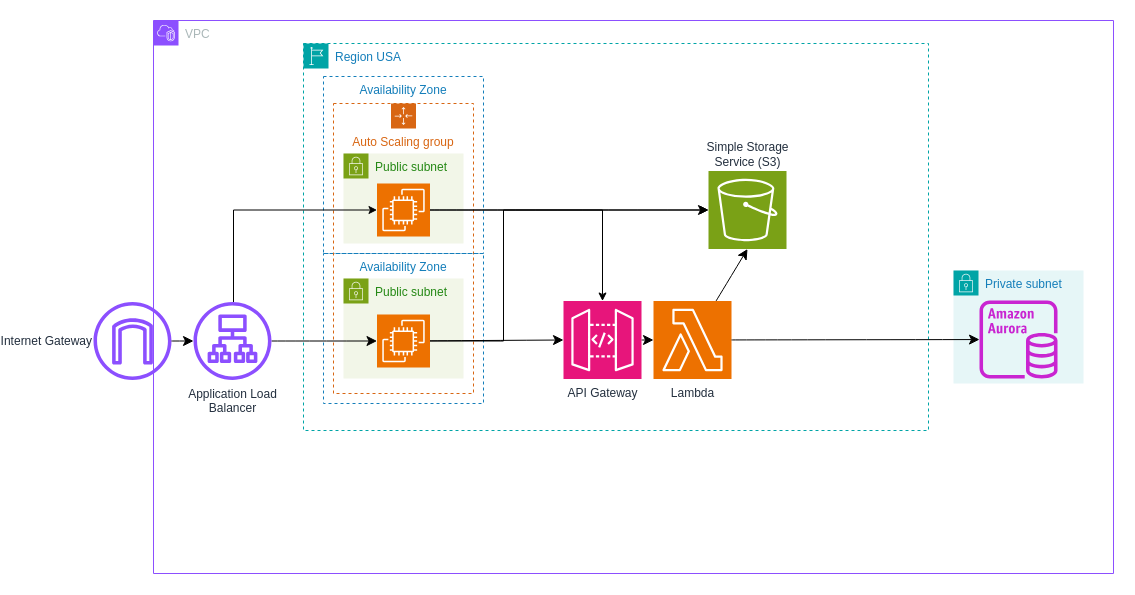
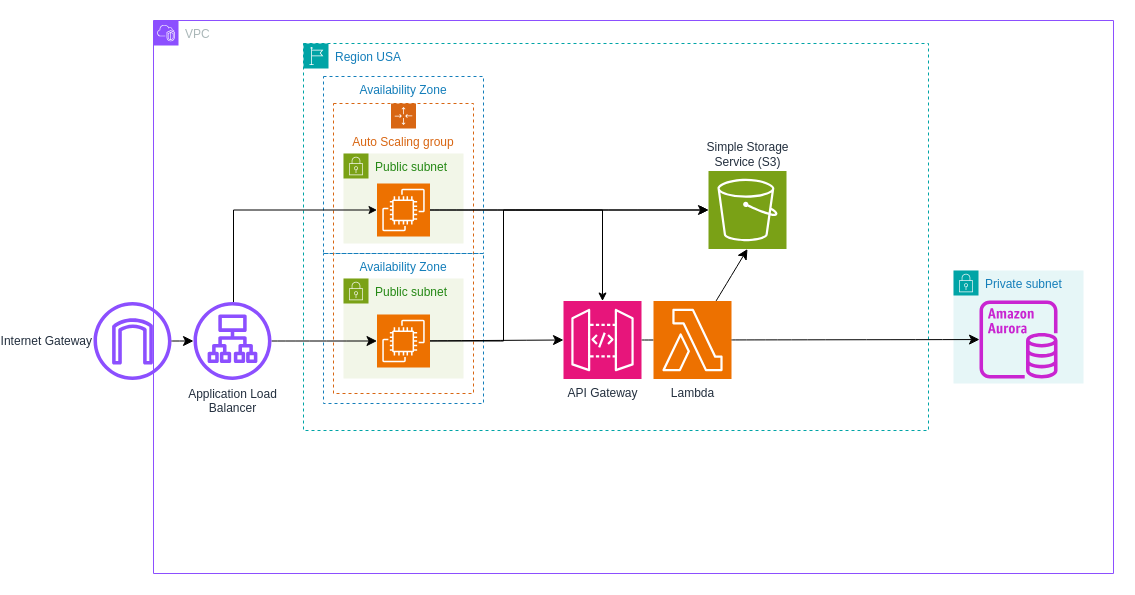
  <mxCell id="0" />
  <mxCell id="1" parent="0" />
  <mxCell id="2" value="VPC" style="points=[[0,0],[0.25,0],[0.5,0],[0.75,0],[1,0],[1,0.25],[1,0.5],[1,0.75],[1,1],[0.75,1],[0.5,1],[0.25,1],[0,1],[0,0.75],[0,0.5],[0,0.25]];outlineConnect=0;gradientColor=none;html=1;whiteSpace=wrap;fontSize=12;fontStyle=0;container=1;pointerEvents=0;collapsible=0;recursiveResize=0;shape=mxgraph.aws4.group;grIcon=mxgraph.aws4.group_vpc2;strokeColor=#8C4FFF;fillColor=none;verticalAlign=top;align=left;spacingLeft=30;fontColor=#AAB7B8;dashed=0;" parent="1" vertex="1"><mxGeometry x="80" y="20" width="960" height="553" as="geometry" /></mxCell>
  <mxCell id="3" value="Region USA" style="points=[[0,0],[0.25,0],[0.5,0],[0.75,0],[1,0],[1,0.25],[1,0.5],[1,0.75],[1,1],[0.75,1],[0.5,1],[0.25,1],[0,1],[0,0.75],[0,0.5],[0,0.25]];outlineConnect=0;gradientColor=none;html=1;whiteSpace=wrap;fontSize=12;fontStyle=0;container=1;pointerEvents=0;collapsible=0;recursiveResize=0;shape=mxgraph.aws4.group;grIcon=mxgraph.aws4.group_region;strokeColor=#00A4A6;fillColor=none;verticalAlign=top;align=left;spacingLeft=30;fontColor=#147EBA;dashed=1;" parent="2" vertex="1"><mxGeometry x="150" y="23" width="625" height="387" as="geometry" /></mxCell>
  <mxCell id="4" value="Availability Zone" style="fillColor=none;strokeColor=#147EBA;dashed=1;verticalAlign=top;fontStyle=0;fontColor=#147EBA;whiteSpace=wrap;html=1;" parent="3" vertex="1"><mxGeometry x="20" y="33" width="160" height="177" as="geometry" /></mxCell>
  <mxCell id="5" value="Public subnet" style="points=[[0,0],[0.25,0],[0.5,0],[0.75,0],[1,0],[1,0.25],[1,0.5],[1,0.75],[1,1],[0.75,1],[0.5,1],[0.25,1],[0,1],[0,0.75],[0,0.5],[0,0.25]];outlineConnect=0;gradientColor=none;html=1;whiteSpace=wrap;fontSize=12;fontStyle=0;container=1;pointerEvents=0;collapsible=0;recursiveResize=0;shape=mxgraph.aws4.group;grIcon=mxgraph.aws4.group_security_group;grStroke=0;strokeColor=#7AA116;fillColor=#F2F6E8;verticalAlign=top;align=left;spacingLeft=30;fontColor=#248814;dashed=0;" parent="3" vertex="1"><mxGeometry x="40" y="110" width="120" height="90" as="geometry" /></mxCell>
  <mxCell id="6" value="Auto Scaling group" style="points=[[0,0],[0.25,0],[0.5,0],[0.75,0],[1,0],[1,0.25],[1,0.5],[1,0.75],[1,1],[0.75,1],[0.5,1],[0.25,1],[0,1],[0,0.75],[0,0.5],[0,0.25]];outlineConnect=0;gradientColor=none;html=1;whiteSpace=wrap;fontSize=12;fontStyle=0;container=1;pointerEvents=0;collapsible=0;recursiveResize=0;shape=mxgraph.aws4.groupCenter;grIcon=mxgraph.aws4.group_auto_scaling_group;grStroke=1;strokeColor=#D86613;fillColor=none;verticalAlign=top;align=center;fontColor=#D86613;dashed=1;spacingTop=25;" parent="3" vertex="1"><mxGeometry x="30" y="60" width="140" height="290" as="geometry" /></mxCell>
  <mxCell id="7" value="Availability Zone" style="fillColor=none;strokeColor=#147EBA;dashed=1;verticalAlign=top;fontStyle=0;fontColor=#147EBA;whiteSpace=wrap;html=1;" parent="6" vertex="1"><mxGeometry x="-10" y="150" width="160" height="150" as="geometry" /></mxCell>
  <mxCell id="8" value="" style="sketch=0;points=[[0,0,0],[0.25,0,0],[0.5,0,0],[0.75,0,0],[1,0,0],[0,1,0],[0.25,1,0],[0.5,1,0],[0.75,1,0],[1,1,0],[0,0.25,0],[0,0.5,0],[0,0.75,0],[1,0.25,0],[1,0.5,0],[1,0.75,0]];outlineConnect=0;fontColor=#232F3E;fillColor=#ED7100;strokeColor=#ffffff;dashed=0;verticalLabelPosition=bottom;verticalAlign=top;align=center;html=1;fontSize=12;fontStyle=0;aspect=fixed;shape=mxgraph.aws4.resourceIcon;resIcon=mxgraph.aws4.ec2;" parent="6" vertex="1"><mxGeometry x="43.5" y="80" width="53" height="53" as="geometry" /></mxCell>
  <mxCell id="9" value="Public subnet" style="points=[[0,0],[0.25,0],[0.5,0],[0.75,0],[1,0],[1,0.25],[1,0.5],[1,0.75],[1,1],[0.75,1],[0.5,1],[0.25,1],[0,1],[0,0.75],[0,0.5],[0,0.25]];outlineConnect=0;gradientColor=none;html=1;whiteSpace=wrap;fontSize=12;fontStyle=0;container=1;pointerEvents=0;collapsible=0;recursiveResize=0;shape=mxgraph.aws4.group;grIcon=mxgraph.aws4.group_security_group;grStroke=0;strokeColor=#7AA116;fillColor=#F2F6E8;verticalAlign=top;align=left;spacingLeft=30;fontColor=#248814;dashed=0;" parent="6" vertex="1"><mxGeometry x="10" y="175" width="120" height="100" as="geometry" /></mxCell>
  <mxCell id="10" value="" style="sketch=0;points=[[0,0,0],[0.25,0,0],[0.5,0,0],[0.75,0,0],[1,0,0],[0,1,0],[0.25,1,0],[0.5,1,0],[0.75,1,0],[1,1,0],[0,0.25,0],[0,0.5,0],[0,0.75,0],[1,0.25,0],[1,0.5,0],[1,0.75,0]];outlineConnect=0;fontColor=#232F3E;fillColor=#ED7100;strokeColor=#ffffff;dashed=0;verticalLabelPosition=bottom;verticalAlign=top;align=center;html=1;fontSize=12;fontStyle=0;aspect=fixed;shape=mxgraph.aws4.resourceIcon;resIcon=mxgraph.aws4.ec2;" parent="9" vertex="1"><mxGeometry x="33.5" y="36" width="53" height="53" as="geometry" /></mxCell>
- <mxCell id="11" style="edgeStyle=none;curved=1;rounded=0;orthogonalLoop=1;jettySize=auto;html=1;fontSize=12;startSize=8;endSize=8;" parent="3" source="12" target="13" edge="1"><mxGeometry relative="1" as="geometry" /></mxCell>
+ <mxCell id="11" style="edgeStyle=none;curved=1;rounded=0;orthogonalLoop=1;jettySize=auto;html=1;fontSize=12;startSize=8;endSize=8;endArrow=none;" parent="3" source="12" target="13" edge="1"><mxGeometry relative="1" as="geometry" /></mxCell>
  <mxCell id="12" value="&lt;div&gt;API Gateway&lt;/div&gt;" style="sketch=0;points=[[0,0,0],[0.25,0,0],[0.5,0,0],[0.75,0,0],[1,0,0],[0,1,0],[0.25,1,0],[0.5,1,0],[0.75,1,0],[1,1,0],[0,0.25,0],[0,0.5,0],[0,0.75,0],[1,0.25,0],[1,0.5,0],[1,0.75,0]];outlineConnect=0;fontColor=#232F3E;fillColor=#E7157B;strokeColor=#ffffff;dashed=0;verticalLabelPosition=bottom;verticalAlign=top;align=center;html=1;fontSize=12;fontStyle=0;aspect=fixed;shape=mxgraph.aws4.resourceIcon;resIcon=mxgraph.aws4.api_gateway;" parent="3" vertex="1"><mxGeometry x="260" y="257.5" width="78" height="78" as="geometry" /></mxCell>
  <mxCell id="13" value="Lambda" style="sketch=0;points=[[0,0,0],[0.25,0,0],[0.5,0,0],[0.75,0,0],[1,0,0],[0,1,0],[0.25,1,0],[0.5,1,0],[0.75,1,0],[1,1,0],[0,0.25,0],[0,0.5,0],[0,0.75,0],[1,0.25,0],[1,0.5,0],[1,0.75,0]];outlineConnect=0;fontColor=#232F3E;fillColor=#ED7100;strokeColor=#ffffff;dashed=0;verticalLabelPosition=bottom;verticalAlign=top;align=center;html=1;fontSize=12;fontStyle=0;aspect=fixed;shape=mxgraph.aws4.resourceIcon;resIcon=mxgraph.aws4.lambda;" parent="3" vertex="1"><mxGeometry x="350" y="257.5" width="78" height="78" as="geometry" /></mxCell>
  <mxCell id="14" value="&lt;div&gt;Simple Storage&lt;/div&gt;&lt;div&gt;Service (S3)&lt;br&gt;&lt;/div&gt;" style="sketch=0;points=[[0,0,0],[0.25,0,0],[0.5,0,0],[0.75,0,0],[1,0,0],[0,1,0],[0.25,1,0],[0.5,1,0],[0.75,1,0],[1,1,0],[0,0.25,0],[0,0.5,0],[0,0.75,0],[1,0.25,0],[1,0.5,0],[1,0.75,0]];outlineConnect=0;fontColor=#232F3E;fillColor=#7AA116;strokeColor=#ffffff;dashed=0;verticalLabelPosition=top;verticalAlign=bottom;align=center;html=1;fontSize=12;fontStyle=0;aspect=fixed;shape=mxgraph.aws4.resourceIcon;resIcon=mxgraph.aws4.s3;labelPosition=center;" parent="3" vertex="1"><mxGeometry x="405" y="127.5" width="78" height="78" as="geometry" /></mxCell>
  <mxCell id="15" style="edgeStyle=none;curved=1;rounded=0;orthogonalLoop=1;jettySize=auto;html=1;entryX=0;entryY=0.5;entryDx=0;entryDy=0;entryPerimeter=0;fontSize=12;startSize=8;endSize=8;startArrow=none;startFill=0;" parent="3" source="10" target="12" edge="1"><mxGeometry relative="1" as="geometry" /></mxCell>
  <mxCell id="16" style="edgeStyle=none;curved=1;rounded=0;orthogonalLoop=1;jettySize=auto;html=1;entryX=0;entryY=0.5;entryDx=0;entryDy=0;entryPerimeter=0;fontSize=12;startSize=8;endSize=8;startArrow=none;startFill=0;" parent="3" source="8" target="14" edge="1"><mxGeometry relative="1" as="geometry" /></mxCell>
  <mxCell id="17" style="edgeStyle=none;curved=1;rounded=0;orthogonalLoop=1;jettySize=auto;html=1;entryX=0.5;entryY=1;entryDx=0;entryDy=0;entryPerimeter=0;fontSize=12;startSize=8;endSize=8;" parent="3" source="13" target="14" edge="1"><mxGeometry relative="1" as="geometry" /></mxCell>
  <mxCell id="18" style="edgeStyle=orthogonalEdgeStyle;rounded=0;orthogonalLoop=1;jettySize=auto;html=1;entryX=0;entryY=0.5;entryDx=0;entryDy=0;entryPerimeter=0;" edge="1" parent="3" source="10" target="14"><mxGeometry relative="1" as="geometry"><Array as="points"><mxPoint x="200" y="298" /><mxPoint x="200" y="167" /></Array></mxGeometry></mxCell>
  <mxCell id="19" style="edgeStyle=orthogonalEdgeStyle;rounded=0;orthogonalLoop=1;jettySize=auto;html=1;entryX=0.5;entryY=0;entryDx=0;entryDy=0;entryPerimeter=0;" edge="1" parent="3" source="8" target="12"><mxGeometry relative="1" as="geometry" /></mxCell>
  <mxCell id="20" value="Private subnet" style="points=[[0,0],[0.25,0],[0.5,0],[0.75,0],[1,0],[1,0.25],[1,0.5],[1,0.75],[1,1],[0.75,1],[0.5,1],[0.25,1],[0,1],[0,0.75],[0,0.5],[0,0.25]];outlineConnect=0;gradientColor=none;html=1;whiteSpace=wrap;fontSize=12;fontStyle=0;container=1;pointerEvents=0;collapsible=0;recursiveResize=0;shape=mxgraph.aws4.group;grIcon=mxgraph.aws4.group_security_group;grStroke=0;strokeColor=#00A4A6;fillColor=#E6F6F7;verticalAlign=top;align=left;spacingLeft=30;fontColor=#147EBA;dashed=0;" parent="2" vertex="1"><mxGeometry x="800" y="250" width="130" height="113" as="geometry" /></mxCell>
  <mxCell id="21" value="" style="sketch=0;outlineConnect=0;fontColor=#232F3E;gradientColor=none;fillColor=#C925D1;strokeColor=none;dashed=0;verticalLabelPosition=bottom;verticalAlign=top;align=center;html=1;fontSize=12;fontStyle=0;aspect=fixed;pointerEvents=1;shape=mxgraph.aws4.aurora_instance;" parent="20" vertex="1"><mxGeometry x="26" y="30" width="78" height="78" as="geometry" /></mxCell>
  <mxCell id="22" style="edgeStyle=none;curved=1;rounded=0;orthogonalLoop=1;jettySize=auto;html=1;fontSize=12;startSize=8;endSize=8;" parent="2" source="25" target="10" edge="1"><mxGeometry relative="1" as="geometry" /></mxCell>
  <mxCell id="23" style="edgeStyle=none;curved=1;rounded=0;orthogonalLoop=1;jettySize=auto;html=1;fontSize=12;startSize=8;endSize=8;" parent="2" source="13" target="21" edge="1"><mxGeometry relative="1" as="geometry" /></mxCell>
  <mxCell id="24" style="edgeStyle=orthogonalEdgeStyle;rounded=0;orthogonalLoop=1;jettySize=auto;html=1;entryX=0;entryY=0.5;entryDx=0;entryDy=0;entryPerimeter=0;" edge="1" parent="2" source="25" target="8"><mxGeometry relative="1" as="geometry"><Array as="points"><mxPoint x="80" y="190" /></Array></mxGeometry></mxCell>
  <mxCell id="25" value="&lt;div&gt;Application Load&lt;/div&gt;&lt;div&gt;Balancer&lt;/div&gt;" style="sketch=0;outlineConnect=0;fontColor=#232F3E;gradientColor=none;fillColor=#8C4FFF;strokeColor=none;dashed=0;verticalLabelPosition=bottom;verticalAlign=top;align=center;html=1;fontSize=12;fontStyle=0;aspect=fixed;pointerEvents=1;shape=mxgraph.aws4.application_load_balancer;" parent="2" vertex="1"><mxGeometry x="40" y="281.5" width="78" height="78" as="geometry" /></mxCell>
  <mxCell id="26" value="&lt;div&gt;Internet Gateway&lt;/div&gt;" style="sketch=0;outlineConnect=0;fontColor=#232F3E;gradientColor=none;fillColor=#8C4FFF;strokeColor=none;dashed=0;verticalLabelPosition=middle;verticalAlign=middle;align=right;html=1;fontSize=12;fontStyle=0;aspect=fixed;pointerEvents=1;shape=mxgraph.aws4.internet_gateway;labelPosition=left;" parent="2" vertex="1"><mxGeometry x="-60" y="281.5" width="78" height="78" as="geometry" /></mxCell>
  <mxCell id="27" style="edgeStyle=none;curved=1;rounded=0;orthogonalLoop=1;jettySize=auto;html=1;fontSize=12;startSize=8;endSize=8;" parent="2" source="26" target="25" edge="1"><mxGeometry relative="1" as="geometry" /></mxCell>
